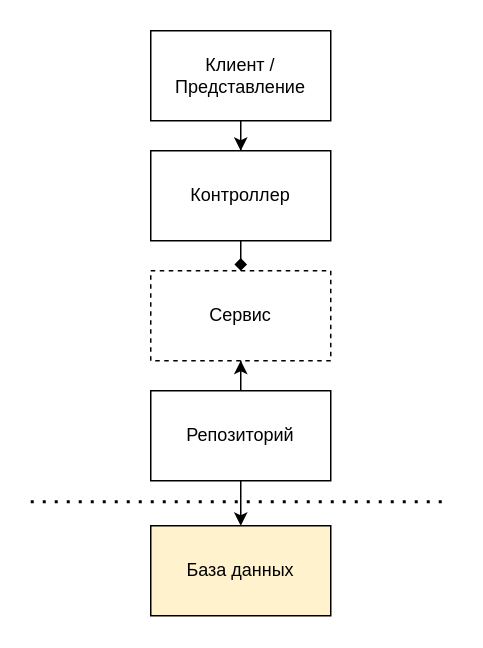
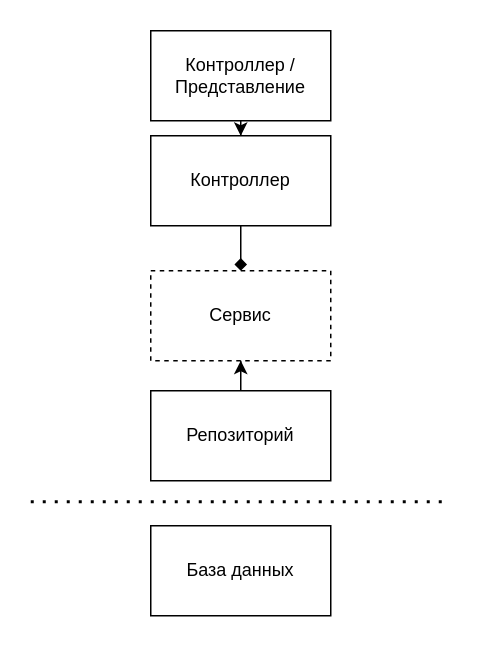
  <mxCell id="0" />
  <mxCell id="1" parent="0" />
  <mxCell id="2" style="edgeStyle=orthogonalEdgeStyle;rounded=0;orthogonalLoop=1;jettySize=auto;html=1;entryX=0.5;entryY=0;entryDx=0;entryDy=0;" edge="1" parent="1" source="3" target="5"><mxGeometry relative="1" as="geometry" /></mxCell>
- <mxCell id="3" value="Клиент / Представление" style="rounded=0;whiteSpace=wrap;html=1;" vertex="1" parent="1"><mxGeometry x="100" y="20" width="120" height="60" as="geometry" /></mxCell>
+ <mxCell id="3" value="Контроллер / Представление" style="rounded=0;whiteSpace=wrap;html=1;" vertex="1" parent="1"><mxGeometry x="100" y="20" width="120" height="60" as="geometry" /></mxCell>
  <mxCell id="4" style="edgeStyle=orthogonalEdgeStyle;rounded=0;orthogonalLoop=1;jettySize=auto;html=1;entryX=0.5;entryY=0;entryDx=0;entryDy=0;endArrow=diamond;" edge="1" parent="1" source="5" target="6"><mxGeometry relative="1" as="geometry" /></mxCell>
- <mxCell id="5" value="Контроллер" style="rounded=0;whiteSpace=wrap;html=1;" vertex="1" parent="1"><mxGeometry x="100" y="100" width="120" height="60" as="geometry" /></mxCell>
+ <mxCell id="5" value="Контроллер" style="rounded=0;whiteSpace=wrap;html=1;" vertex="1" parent="1"><mxGeometry x="100" y="90" width="120" height="60" as="geometry" /></mxCell>
  <mxCell id="6" value="Сервис" style="rounded=0;whiteSpace=wrap;html=1;dashed=1;" vertex="1" parent="1"><mxGeometry x="100" y="180" width="120" height="60" as="geometry" /></mxCell>
- <mxCell id="7" style="edgeStyle=orthogonalEdgeStyle;rounded=0;orthogonalLoop=1;jettySize=auto;html=1;entryX=0.5;entryY=0;entryDx=0;entryDy=0;" edge="1" parent="1" source="9" target="10"><mxGeometry relative="1" as="geometry" /></mxCell>
  <mxCell id="8" style="edgeStyle=orthogonalEdgeStyle;rounded=0;orthogonalLoop=1;jettySize=auto;html=1;entryX=0.5;entryY=1;entryDx=0;entryDy=0;" edge="1" parent="1" source="9" target="6"><mxGeometry relative="1" as="geometry" /></mxCell>
  <mxCell id="9" value="Репозиторий" style="rounded=0;whiteSpace=wrap;html=1;" vertex="1" parent="1"><mxGeometry x="100" y="260" width="120" height="60" as="geometry" /></mxCell>
- <mxCell id="10" value="База данных" style="rounded=0;whiteSpace=wrap;html=1;fillColor=#fff2cc;" vertex="1" parent="1"><mxGeometry x="100" y="350" width="120" height="60" as="geometry" /></mxCell>
+ <mxCell id="10" value="База данных" style="rounded=0;whiteSpace=wrap;html=1;" vertex="1" parent="1"><mxGeometry x="100" y="350" width="120" height="60" as="geometry" /></mxCell>
  <mxCell id="11" value="" style="endArrow=none;dashed=1;html=1;dashPattern=1 3;strokeWidth=2;" edge="1" parent="1"><mxGeometry width="50" height="50" relative="1" as="geometry"><mxPoint x="20" y="334" as="sourcePoint" /><mxPoint x="300" y="334" as="targetPoint" /></mxGeometry></mxCell>
